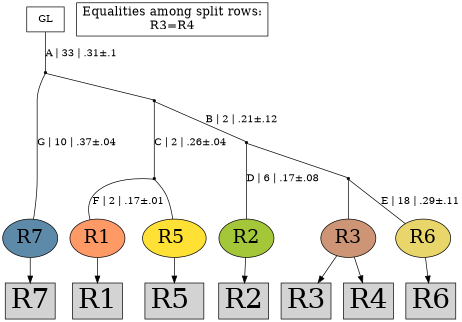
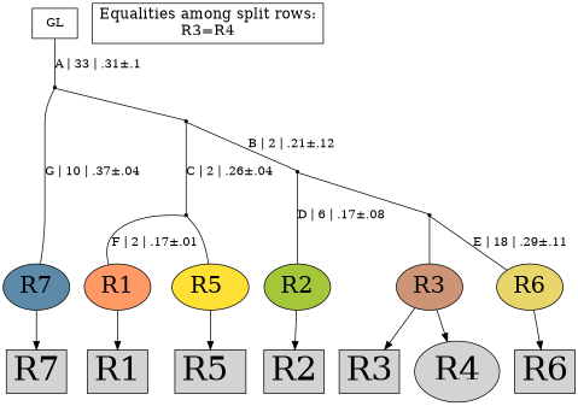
  digraph {
    node [fontsize=40 shape=box style=filled]
    edge [arrowhead=none]
    n1 [fillcolor="#a4c639" fontsize=28 label=R2 shape=oval]
    n2 [fillcolor="#cd9575" fontsize=28 label=R3 shape=oval]
    n3 [fillcolor="#e9d66b" fontsize=28 label=R6 shape=oval]
    n4 [fillcolor="#ff9966" fontsize=28 label=R1 shape=oval]
    n5 [fillcolor="#ffe135" fontsize=28 label="R5 " shape=oval]
    n6 [fillcolor="#5d8aa8" fontsize=28 label=R7 shape=oval]
    n7 [label=R2]
    n8 [label=R3]
-   n9 [label=R4]
+   n9 [label=R4 shape=ellipse]
    n10 [label=R6]
    n11 [label=R1]
    n12 [label="R5 "]
    n13 [label=R7]
    n14 [fontsize=18 label="Equalities among split rows:\nR3=R4\n" style=""]
    Int1 [fillcolor=black shape=point fontsize=""]
    Int2 [fillcolor=black shape=point fontsize=""]
    Int3 [fillcolor=black shape=point fontsize=""]
    Int4 [fillcolor=black shape=point fontsize=""]
    Int5 [fillcolor=black shape=point fontsize=""]
    n20 [fillcolor=white label=GL fontsize=""]
    subgraph sub_1 {
      rank=same
      n1
      n2
      n3
      n4
      n5
      n6
    }
    n1 -> n7 [arrowhead=normal]
    n2 -> n8 [arrowhead=normal]
    n2 -> n9 [arrowhead=normal]
    n3 -> n10 [arrowhead=normal]
    n4 -> n11 [arrowhead=normal]
    n5 -> n12 [arrowhead=normal]
    n6 -> n13 [arrowhead=normal]
    Int1 -> n4 [label="F | 2 | .17±.01"]
    Int1 -> n5
    Int2 -> n2
    Int2 -> n3 [label="E | 18 | .29±.11"]
    Int3 -> n1 [label="D | 6 | .17±.08"]
    Int3 -> Int2
    Int4 -> Int1 [label="C | 2 | .26±.04"]
    Int4 -> Int3 [label="B | 2 | .21±.12"]
    Int5 -> n6 [label="G | 10 | .37±.04"]
    Int5 -> Int4
    n20 -> Int5 [label="A | 33 | .31±.1"]
  }
